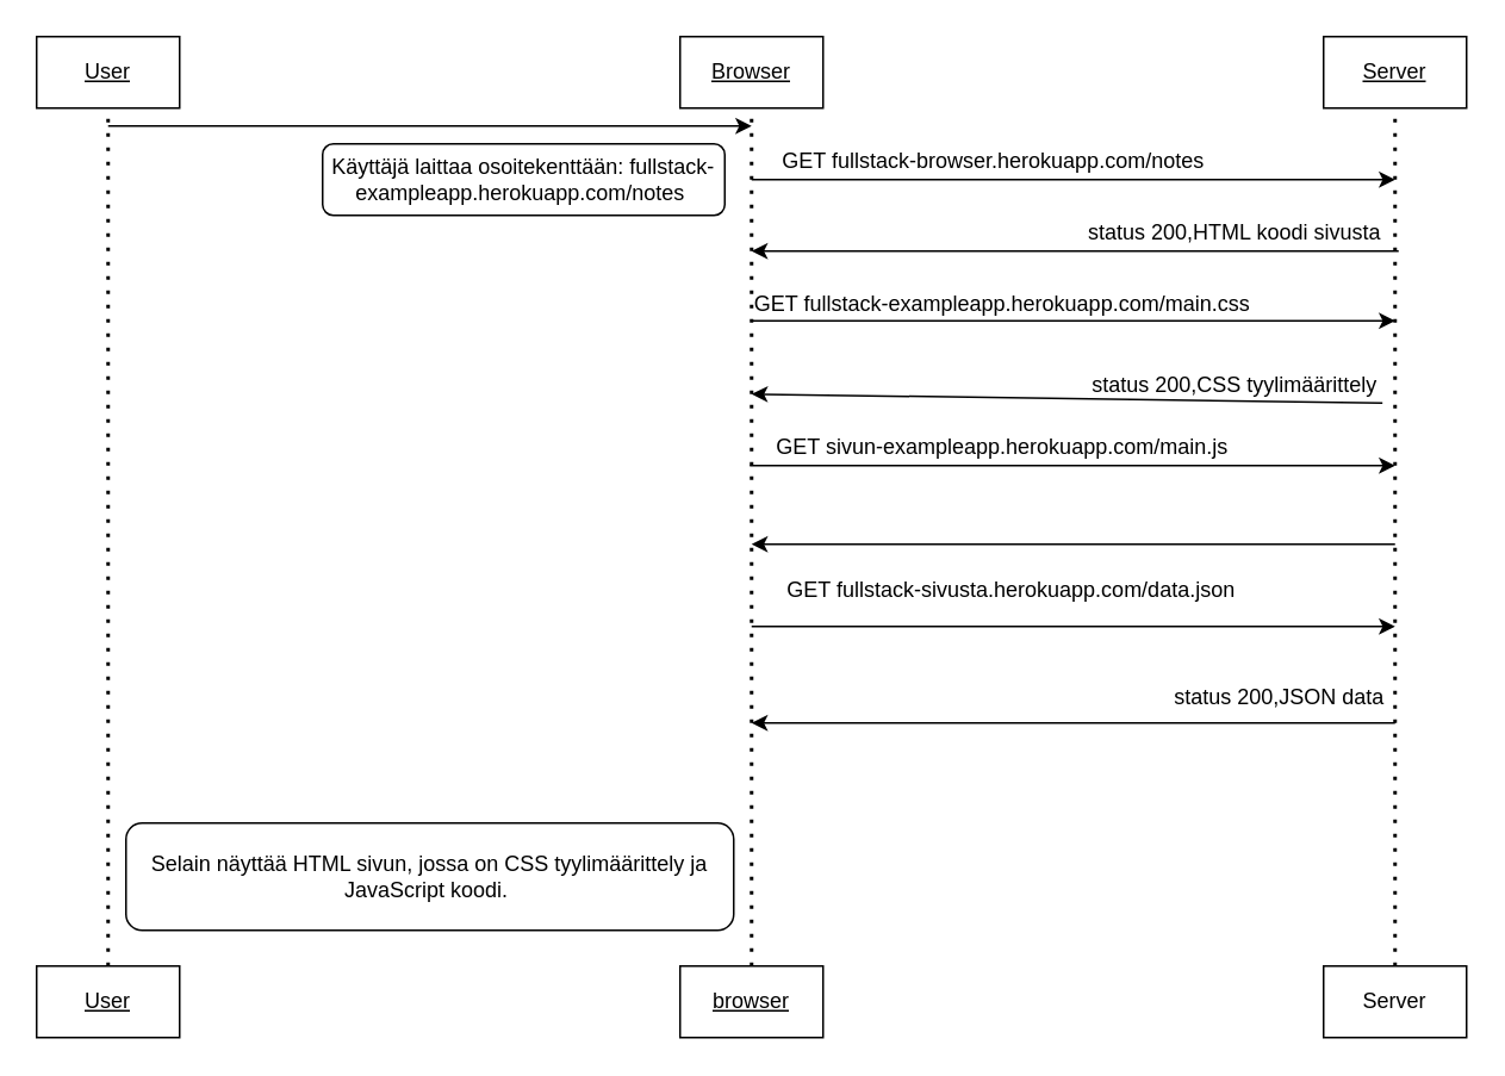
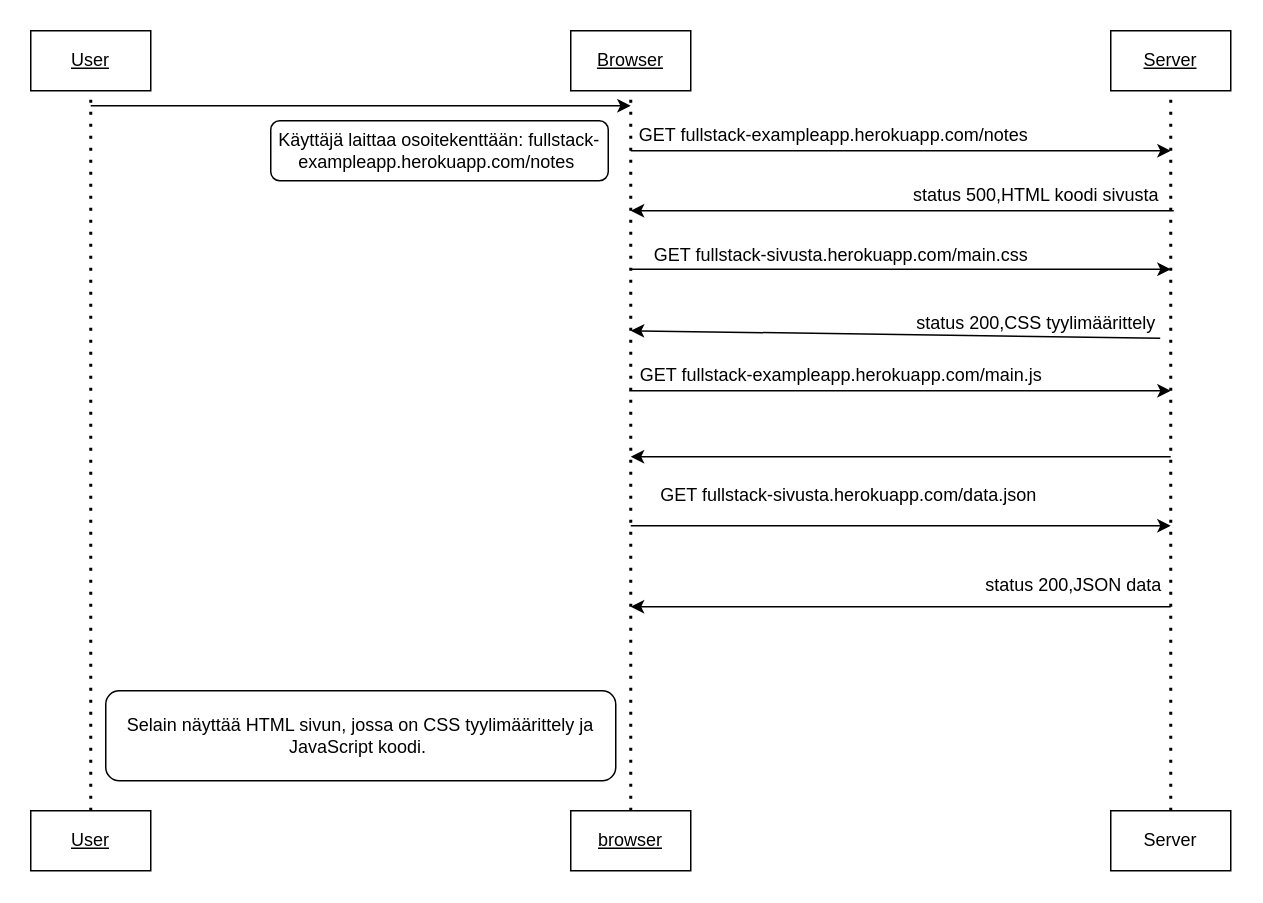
  <mxCell id="0" />
  <mxCell id="1" parent="0" />
  <mxCell id="2" value="&lt;u&gt;User&lt;/u&gt;" style="rounded=0;whiteSpace=wrap;html=1;" parent="1" vertex="1"><mxGeometry x="20" width="80" height="40" as="geometry" y="20" /></mxCell>
  <mxCell id="3" value="&lt;u&gt;User&lt;/u&gt;" style="rounded=0;whiteSpace=wrap;html=1;" parent="1" vertex="1"><mxGeometry x="20" y="540" width="80" height="40" as="geometry" /></mxCell>
  <mxCell id="4" value="&lt;u&gt;Server&lt;/u&gt;" style="rounded=0;whiteSpace=wrap;html=1;" parent="1" vertex="1"><mxGeometry x="740" width="80" height="40" as="geometry" y="20" /></mxCell>
  <mxCell id="5" value="&lt;u&gt;Browser&lt;/u&gt;" style="rounded=0;whiteSpace=wrap;html=1;" parent="1" vertex="1"><mxGeometry x="380" width="80" height="40" as="geometry" y="20" /></mxCell>
  <mxCell id="6" value="&lt;u&gt;browser&lt;/u&gt;" style="rounded=0;whiteSpace=wrap;html=1;" parent="1" vertex="1"><mxGeometry x="380" y="540" width="80" height="40" as="geometry" /></mxCell>
  <mxCell id="7" value="Server" style="rounded=0;whiteSpace=wrap;html=1;" parent="1" vertex="1"><mxGeometry x="740" y="540" width="80" height="40" as="geometry" /></mxCell>
  <mxCell id="8" value="" style="endArrow=none;dashed=1;html=1;dashPattern=1 3;strokeWidth=2;entryX=0.5;entryY=1;entryDx=0;entryDy=0;exitX=0.5;exitY=0;exitDx=0;exitDy=0;" parent="1" source="6" target="5" edge="1"><mxGeometry width="50" height="50" relative="1" as="geometry"><mxPoint x="380" y="340" as="sourcePoint" /><mxPoint x="430" y="290" as="targetPoint" /></mxGeometry></mxCell>
  <mxCell id="9" value="" style="endArrow=none;dashed=1;html=1;dashPattern=1 3;strokeWidth=2;exitX=0.5;exitY=0;exitDx=0;exitDy=0;entryX=0.5;entryY=1;entryDx=0;entryDy=0;" parent="1" source="3" target="2" edge="1"><mxGeometry width="50" height="50" relative="1" as="geometry"><mxPoint x="380" y="340" as="sourcePoint" /><mxPoint x="430" y="290" as="targetPoint" /></mxGeometry></mxCell>
  <mxCell id="10" value="" style="endArrow=none;dashed=1;html=1;dashPattern=1 3;strokeWidth=2;entryX=0.5;entryY=1;entryDx=0;entryDy=0;exitX=0.5;exitY=0;exitDx=0;exitDy=0;" parent="1" source="7" target="4" edge="1"><mxGeometry width="50" height="50" relative="1" as="geometry"><mxPoint x="780" y="498" as="sourcePoint" /><mxPoint x="430" y="290" as="targetPoint" /></mxGeometry></mxCell>
  <mxCell id="11" value="" style="endArrow=classic;html=1;" parent="1" edge="1"><mxGeometry width="50" height="50" relative="1" as="geometry"><mxPoint x="60" y="70" as="sourcePoint" /><mxPoint x="420" y="70" as="targetPoint" /></mxGeometry></mxCell>
  <mxCell id="12" value="Käyttäjä laittaa osoitekenttään: fullstack-exampleapp.herokuapp.com/notes&amp;nbsp;" style="rounded=1;whiteSpace=wrap;html=1;" parent="1" vertex="1"><mxGeometry x="180" y="80" width="225" height="40" as="geometry" /></mxCell>
  <mxCell id="13" value="" style="endArrow=classic;html=1;exitX=0.988;exitY=1;exitDx=0;exitDy=0;exitPerimeter=0;" parent="1" source="26" edge="1"><mxGeometry width="50" height="50" relative="1" as="geometry"><mxPoint x="780" y="280" as="sourcePoint" /><mxPoint x="420" y="220" as="targetPoint" /></mxGeometry></mxCell>
  <mxCell id="14" value="" style="endArrow=classic;html=1;" parent="1" edge="1"><mxGeometry width="50" height="50" relative="1" as="geometry"><mxPoint x="420" y="100" as="sourcePoint" /><mxPoint x="780" y="100" as="targetPoint" /></mxGeometry></mxCell>
  <mxCell id="15" value="" style="endArrow=classic;html=1;" parent="1" edge="1"><mxGeometry width="50" height="50" relative="1" as="geometry"><mxPoint x="780" y="304" as="sourcePoint" /><mxPoint x="420" y="304" as="targetPoint" /></mxGeometry></mxCell>
  <mxCell id="16" value="" style="endArrow=classic;html=1;" parent="1" edge="1"><mxGeometry width="50" height="50" relative="1" as="geometry"><mxPoint x="419" y="260" as="sourcePoint" /><mxPoint x="780" y="260" as="targetPoint" /></mxGeometry></mxCell>
  <mxCell id="17" value="" style="endArrow=classic;html=1;" parent="1" edge="1"><mxGeometry width="50" height="50" relative="1" as="geometry"><mxPoint x="420" y="350" as="sourcePoint" /><mxPoint x="780" y="350" as="targetPoint" /></mxGeometry></mxCell>
  <mxCell id="18" value="" style="endArrow=classic;html=1;" parent="1" edge="1"><mxGeometry width="50" height="50" relative="1" as="geometry"><mxPoint x="780" y="404" as="sourcePoint" /><mxPoint x="420" y="404" as="targetPoint" /></mxGeometry></mxCell>
  <mxCell id="19" value="" style="endArrow=classic;html=1;" parent="1" edge="1"><mxGeometry width="50" height="50" relative="1" as="geometry"><mxPoint x="782" y="140" as="sourcePoint" /><mxPoint x="420" y="140" as="targetPoint" /></mxGeometry></mxCell>
  <mxCell id="20" value="" style="endArrow=classic;html=1;" parent="1" edge="1"><mxGeometry width="50" height="50" relative="1" as="geometry"><mxPoint x="420" y="179" as="sourcePoint" /><mxPoint x="780" y="179" as="targetPoint" /></mxGeometry></mxCell>
- <mxCell id="21" value="GET fullstack-browser.herokuapp.com/notes" style="text;html=1;align=center;verticalAlign=middle;resizable=0;points=[];autosize=1;" parent="1" vertex="1"><mxGeometry x="420" y="80" width="270" height="20" as="geometry" /></mxCell>
- <mxCell id="22" value="status 200,HTML koodi sivusta" style="text;html=1;align=center;verticalAlign=middle;resizable=0;points=[];autosize=1;" parent="1" vertex="1"><mxGeometry x="600" y="120" width="180" height="20" as="geometry" /></mxCell>
- <mxCell id="23" value="GET sivun-exampleapp.herokuapp.com/main.js" style="text;html=1;align=center;verticalAlign=middle;resizable=0;points=[];autosize=1;" parent="1" vertex="1"><mxGeometry x="420" y="240" width="280" height="20" as="geometry" /></mxCell>
- <mxCell id="24" value="GET fullstack-exampleapp.herokuapp.com/main.css" style="text;html=1;align=center;verticalAlign=middle;resizable=0;points=[];autosize=1;" parent="1" vertex="1"><mxGeometry x="415" y="160" width="290" height="20" as="geometry" /></mxCell>
+ <mxCell id="21" value="GET fullstack-exampleapp.herokuapp.com/notes" style="text;html=1;align=center;verticalAlign=middle;resizable=0;points=[];autosize=1;" parent="1" vertex="1"><mxGeometry x="420" y="80" width="270" height="20" as="geometry" /></mxCell>
+ <mxCell id="22" value="status 500,HTML koodi sivusta" style="text;html=1;align=center;verticalAlign=middle;resizable=0;points=[];autosize=1;" parent="1" vertex="1"><mxGeometry x="600" y="120" width="180" height="20" as="geometry" /></mxCell>
+ <mxCell id="23" value="GET fullstack-exampleapp.herokuapp.com/main.js" style="text;html=1;align=center;verticalAlign=middle;resizable=0;points=[];autosize=1;" parent="1" vertex="1"><mxGeometry x="420" y="240" width="280" height="20" as="geometry" /></mxCell>
+ <mxCell id="24" value="GET fullstack-sivusta.herokuapp.com/main.css" style="text;html=1;align=center;verticalAlign=middle;resizable=0;points=[];autosize=1;" parent="1" vertex="1"><mxGeometry x="415" y="160" width="290" height="20" as="geometry" /></mxCell>
  <mxCell id="25" value="GET fullstack-sivusta.herokuapp.com/data.json" style="text;html=1;align=center;verticalAlign=middle;resizable=0;points=[];autosize=1;" parent="1" vertex="1"><mxGeometry x="420" y="320" width="290" height="20" as="geometry" /></mxCell>
  <mxCell id="26" value="status 200,CSS tyylimäärittely" style="text;html=1;align=center;verticalAlign=middle;resizable=0;points=[];autosize=1;" parent="1" vertex="1"><mxGeometry x="605" y="205" width="170" height="20" as="geometry" /></mxCell>
  <mxCell id="27" value="status 200,JSON data" style="text;html=1;align=center;verticalAlign=middle;resizable=0;points=[];autosize=1;" parent="1" vertex="1"><mxGeometry x="650" y="380" width="130" height="20" as="geometry" /></mxCell>
  <mxCell id="28" value="Selain näyttää HTML sivun, jossa on CSS tyylimäärittely ja JavaScript koodi.&amp;nbsp;" style="rounded=1;whiteSpace=wrap;html=1;" parent="1" vertex="1"><mxGeometry x="70" y="460" width="340" height="60" as="geometry" /></mxCell>
